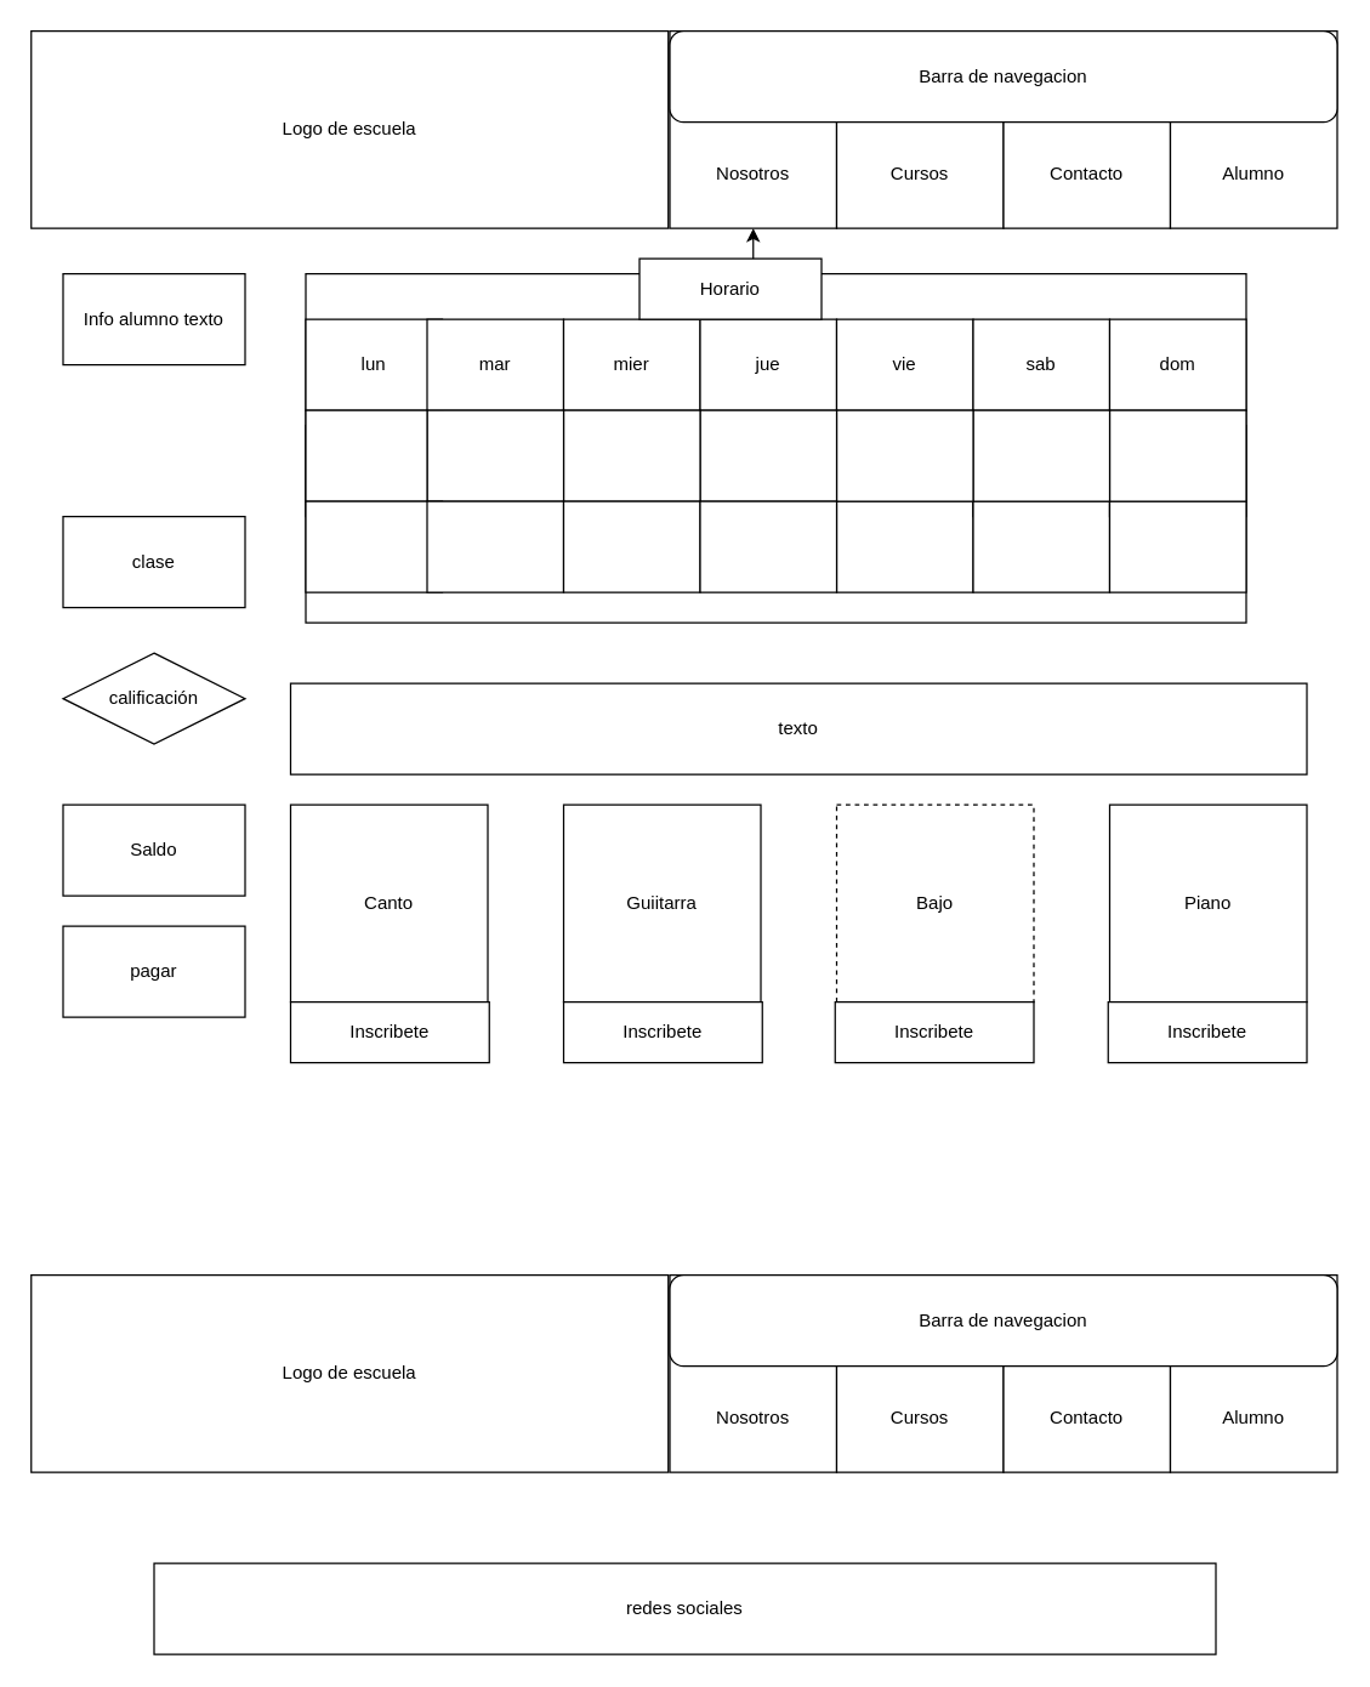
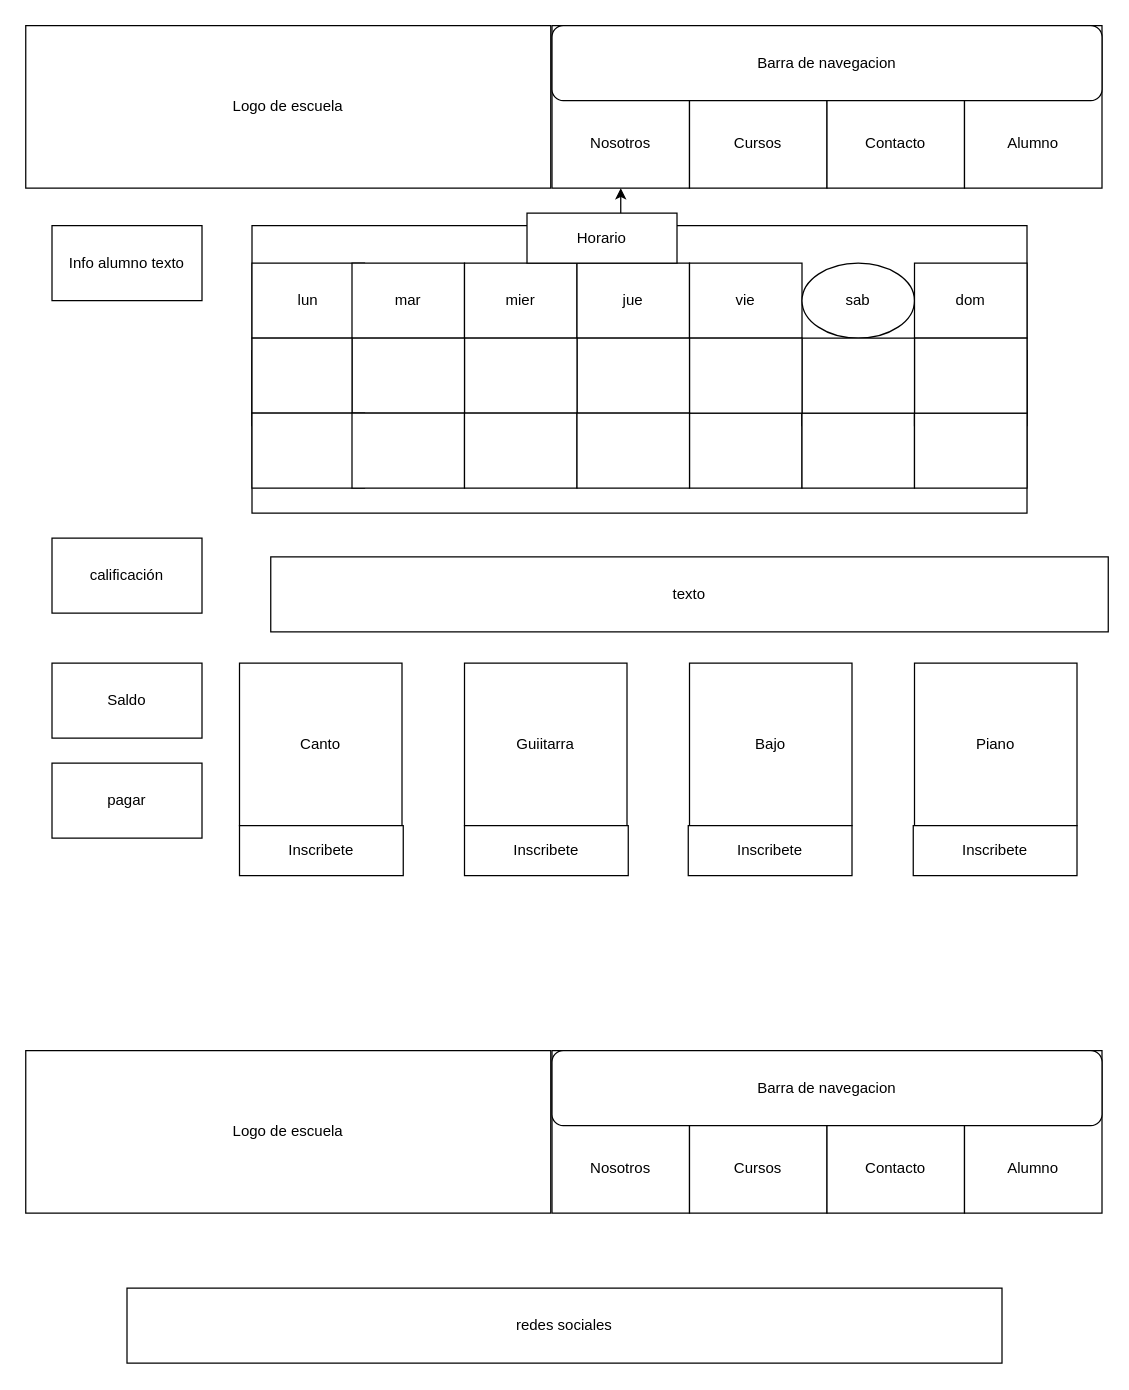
  <mxCell id="0" />
  <mxCell id="1" parent="0" />
  <mxCell id="2" value="Logo de escuela" style="rounded=0;whiteSpace=wrap;html=1;" vertex="1" parent="1"><mxGeometry x="20" width="420" height="130" as="geometry" y="20" /></mxCell>
  <mxCell id="3" value="&lt;div&gt;&lt;br&gt;&lt;/div&gt;&lt;div&gt;&lt;br&gt;&lt;/div&gt;&lt;div&gt;&lt;br&gt;&lt;/div&gt;&lt;div&gt;&lt;br&gt;&lt;/div&gt;Nosotros" style="rounded=0;whiteSpace=wrap;html=1;" vertex="1" parent="1"><mxGeometry x="441" width="110" height="130" as="geometry" y="20" /></mxCell>
  <mxCell id="4" value="&lt;div&gt;&lt;br&gt;&lt;/div&gt;&lt;div&gt;&lt;br&gt;&lt;/div&gt;&lt;div&gt;&lt;br&gt;&lt;/div&gt;&lt;div&gt;&lt;br&gt;&lt;/div&gt;&lt;div&gt;Cursos&lt;/div&gt;" style="rounded=0;whiteSpace=wrap;html=1;" vertex="1" parent="1"><mxGeometry x="551" width="110" height="130" as="geometry" y="20" /></mxCell>
  <mxCell id="5" value="&lt;div&gt;&lt;br&gt;&lt;/div&gt;&lt;div&gt;&lt;br&gt;&lt;/div&gt;&lt;div&gt;&lt;br&gt;&lt;/div&gt;&lt;div&gt;&lt;br&gt;&lt;/div&gt;&lt;div&gt;Contacto&lt;/div&gt;" style="rounded=0;whiteSpace=wrap;html=1;" vertex="1" parent="1"><mxGeometry x="661" width="110" height="130" as="geometry" y="20" /></mxCell>
  <mxCell id="6" value="&lt;div&gt;&lt;br&gt;&lt;/div&gt;&lt;div&gt;&lt;br&gt;&lt;/div&gt;&lt;div&gt;&lt;br&gt;&lt;/div&gt;&lt;div&gt;&lt;br&gt;&lt;/div&gt;&lt;div&gt;Alumno&lt;/div&gt;" style="rounded=0;whiteSpace=wrap;html=1;" vertex="1" parent="1"><mxGeometry x="771" width="110" height="130" as="geometry" y="20" /></mxCell>
  <mxCell id="7" value="Barra de navegacion" style="rounded=1;whiteSpace=wrap;html=1;" vertex="1" parent="1"><mxGeometry x="441" width="440" height="60" as="geometry" y="20" /></mxCell>
  <mxCell id="8" value="Logo de escuela" style="rounded=0;whiteSpace=wrap;html=1;" vertex="1" parent="1"><mxGeometry x="20" y="840" width="420" height="130" as="geometry" /></mxCell>
  <mxCell id="9" value="&lt;div&gt;&lt;br&gt;&lt;/div&gt;&lt;div&gt;&lt;br&gt;&lt;/div&gt;&lt;div&gt;&lt;br&gt;&lt;/div&gt;&lt;div&gt;&lt;br&gt;&lt;/div&gt;Nosotros" style="rounded=0;whiteSpace=wrap;html=1;" vertex="1" parent="1"><mxGeometry x="441" y="840" width="110" height="130" as="geometry" /></mxCell>
  <mxCell id="10" value="&lt;div&gt;&lt;br&gt;&lt;/div&gt;&lt;div&gt;&lt;br&gt;&lt;/div&gt;&lt;div&gt;&lt;br&gt;&lt;/div&gt;&lt;div&gt;&lt;br&gt;&lt;/div&gt;&lt;div&gt;Cursos&lt;/div&gt;" style="rounded=0;whiteSpace=wrap;html=1;" vertex="1" parent="1"><mxGeometry x="551" y="840" width="110" height="130" as="geometry" /></mxCell>
  <mxCell id="11" value="&lt;div&gt;&lt;br&gt;&lt;/div&gt;&lt;div&gt;&lt;br&gt;&lt;/div&gt;&lt;div&gt;&lt;br&gt;&lt;/div&gt;&lt;div&gt;&lt;br&gt;&lt;/div&gt;&lt;div&gt;Contacto&lt;/div&gt;" style="rounded=0;whiteSpace=wrap;html=1;" vertex="1" parent="1"><mxGeometry x="661" y="840" width="110" height="130" as="geometry" /></mxCell>
  <mxCell id="12" value="&lt;div&gt;&lt;br&gt;&lt;/div&gt;&lt;div&gt;&lt;br&gt;&lt;/div&gt;&lt;div&gt;&lt;br&gt;&lt;/div&gt;&lt;div&gt;&lt;br&gt;&lt;/div&gt;&lt;div&gt;Alumno&lt;/div&gt;" style="rounded=0;whiteSpace=wrap;html=1;" vertex="1" parent="1"><mxGeometry x="771" y="840" width="110" height="130" as="geometry" /></mxCell>
  <mxCell id="13" value="Barra de navegacion" style="rounded=1;whiteSpace=wrap;html=1;" vertex="1" parent="1"><mxGeometry x="441" y="840" width="440" height="60" as="geometry" /></mxCell>
  <mxCell id="14" value="redes sociales" style="rounded=0;whiteSpace=wrap;html=1;" vertex="1" parent="1"><mxGeometry x="101" y="1030" width="700" height="60" as="geometry" /></mxCell>
  <mxCell id="15" value="Info alumno texto" style="rounded=0;whiteSpace=wrap;html=1;" vertex="1" parent="1"><mxGeometry x="41" y="180" width="120" height="60" as="geometry" /></mxCell>
- <mxCell id="16" value="clase" style="rounded=0;whiteSpace=wrap;html=1;" vertex="1" parent="1"><mxGeometry x="41" y="340" width="120" height="60" as="geometry" /></mxCell>
  <mxCell id="17" value="horario" style="rounded=0;whiteSpace=wrap;html=1;" vertex="1" parent="1"><mxGeometry x="201" y="180" width="620" height="230" as="geometry" /></mxCell>
  <mxCell id="18" value="" style="rounded=0;whiteSpace=wrap;html=1;" vertex="1" parent="1"><mxGeometry x="201" y="280" width="90" height="60" as="geometry" /></mxCell>
  <mxCell id="19" value="" style="rounded=0;whiteSpace=wrap;html=1;" vertex="1" parent="1"><mxGeometry x="281" y="280" width="90" height="60" as="geometry" /></mxCell>
  <mxCell id="20" value="" style="rounded=0;whiteSpace=wrap;html=1;" vertex="1" parent="1"><mxGeometry x="371" y="280" width="90" height="60" as="geometry" /></mxCell>
  <mxCell id="21" value="" style="rounded=0;whiteSpace=wrap;html=1;" vertex="1" parent="1"><mxGeometry x="461" y="280" width="90" height="60" as="geometry" /></mxCell>
  <mxCell id="22" value="" style="rounded=0;whiteSpace=wrap;html=1;" vertex="1" parent="1"><mxGeometry x="551" y="280" width="90" height="60" as="geometry" /></mxCell>
  <mxCell id="23" value="" style="rounded=0;whiteSpace=wrap;html=1;" vertex="1" parent="1"><mxGeometry x="551" y="330" width="90" height="60" as="geometry" /></mxCell>
  <mxCell id="24" value="" style="rounded=0;whiteSpace=wrap;html=1;" vertex="1" parent="1"><mxGeometry x="641" y="280" width="90" height="60" as="geometry" /></mxCell>
  <mxCell id="25" value="" style="rounded=0;whiteSpace=wrap;html=1;" vertex="1" parent="1"><mxGeometry x="641" y="330" width="90" height="60" as="geometry" /></mxCell>
  <mxCell id="26" value="" style="rounded=0;whiteSpace=wrap;html=1;" vertex="1" parent="1"><mxGeometry x="731" y="280" width="90" height="60" as="geometry" /></mxCell>
  <mxCell id="27" value="" style="rounded=0;whiteSpace=wrap;html=1;" vertex="1" parent="1"><mxGeometry x="731" y="330" width="90" height="60" as="geometry" /></mxCell>
  <mxCell id="28" value="lun" style="rounded=0;whiteSpace=wrap;html=1;" vertex="1" parent="1"><mxGeometry x="201" y="210" width="90" height="60" as="geometry" /></mxCell>
  <mxCell id="29" value="mar" style="rounded=0;whiteSpace=wrap;html=1;" vertex="1" parent="1"><mxGeometry x="281" y="210" width="90" height="60" as="geometry" /></mxCell>
  <mxCell id="30" value="mier" style="rounded=0;whiteSpace=wrap;html=1;" vertex="1" parent="1"><mxGeometry x="371" y="210" width="90" height="60" as="geometry" /></mxCell>
  <mxCell id="31" value="" style="edgeStyle=orthogonalEdgeStyle;rounded=0;orthogonalLoop=1;jettySize=auto;html=1;" edge="1" parent="1" source="32" target="3"><mxGeometry relative="1" as="geometry" /></mxCell>
  <mxCell id="32" value="jue" style="rounded=0;whiteSpace=wrap;html=1;" vertex="1" parent="1"><mxGeometry x="461" y="210" width="90" height="60" as="geometry" /></mxCell>
  <mxCell id="33" value="vie" style="rounded=0;whiteSpace=wrap;html=1;" vertex="1" parent="1"><mxGeometry x="551" y="210" width="90" height="60" as="geometry" /></mxCell>
- <mxCell id="34" value="sab" style="rounded=0;whiteSpace=wrap;html=1;" vertex="1" parent="1"><mxGeometry x="641" y="210" width="90" height="60" as="geometry" /></mxCell>
+ <mxCell id="34" value="sab" style="ellipse;whiteSpace=wrap;html=1;" vertex="1" parent="1"><mxGeometry x="641" y="210" width="90" height="60" as="geometry" /></mxCell>
  <mxCell id="35" value="dom" style="rounded=0;whiteSpace=wrap;html=1;" vertex="1" parent="1"><mxGeometry x="731" y="210" width="90" height="60" as="geometry" /></mxCell>
  <mxCell id="36" value="" style="rounded=0;whiteSpace=wrap;html=1;" vertex="1" parent="1"><mxGeometry x="731" y="270" width="90" height="60" as="geometry" /></mxCell>
  <mxCell id="37" value="" style="rounded=0;whiteSpace=wrap;html=1;" vertex="1" parent="1"><mxGeometry x="641" y="270" width="90" height="60" as="geometry" /></mxCell>
  <mxCell id="38" value="" style="rounded=0;whiteSpace=wrap;html=1;" vertex="1" parent="1"><mxGeometry x="551" y="270" width="90" height="60" as="geometry" /></mxCell>
  <mxCell id="39" value="" style="rounded=0;whiteSpace=wrap;html=1;" vertex="1" parent="1"><mxGeometry x="461" y="270" width="90" height="60" as="geometry" /></mxCell>
  <mxCell id="40" value="" style="rounded=0;whiteSpace=wrap;html=1;" vertex="1" parent="1"><mxGeometry x="371" y="270" width="90" height="60" as="geometry" /></mxCell>
  <mxCell id="41" value="" style="rounded=0;whiteSpace=wrap;html=1;" vertex="1" parent="1"><mxGeometry x="281" y="270" width="90" height="60" as="geometry" /></mxCell>
  <mxCell id="42" value="" style="rounded=0;whiteSpace=wrap;html=1;" vertex="1" parent="1"><mxGeometry x="201" y="270" width="80" height="60" as="geometry" /></mxCell>
  <mxCell id="43" value="" style="rounded=0;whiteSpace=wrap;html=1;" vertex="1" parent="1"><mxGeometry x="201" y="330" width="90" height="60" as="geometry" /></mxCell>
  <mxCell id="44" value="" style="rounded=0;whiteSpace=wrap;html=1;" vertex="1" parent="1"><mxGeometry x="281" y="330" width="90" height="60" as="geometry" /></mxCell>
  <mxCell id="45" value="" style="rounded=0;whiteSpace=wrap;html=1;" vertex="1" parent="1"><mxGeometry x="371" y="330" width="90" height="60" as="geometry" /></mxCell>
  <mxCell id="46" value="" style="rounded=0;whiteSpace=wrap;html=1;" vertex="1" parent="1"><mxGeometry x="461" y="330" width="90" height="60" as="geometry" /></mxCell>
  <mxCell id="47" value="Horario" style="rounded=0;whiteSpace=wrap;html=1;" vertex="1" parent="1"><mxGeometry x="421" y="170" width="120" height="40" as="geometry" /></mxCell>
  <mxCell id="48" value="Saldo" style="rounded=0;whiteSpace=wrap;html=1;" vertex="1" parent="1"><mxGeometry x="41" y="530" width="120" height="60" as="geometry" /></mxCell>
  <mxCell id="49" value="pagar" style="rounded=0;whiteSpace=wrap;html=1;" vertex="1" parent="1"><mxGeometry x="41" y="610" width="120" height="60" as="geometry" /></mxCell>
- <mxCell id="50" value="calificación" style="rhombus;whiteSpace=wrap;html=1;" vertex="1" parent="1"><mxGeometry x="41" y="430" width="120" height="60" as="geometry" /></mxCell>
- <mxCell id="51" value="texto" style="rounded=0;whiteSpace=wrap;html=1;" vertex="1" parent="1"><mxGeometry x="191" y="450" width="670" height="60" as="geometry" /></mxCell>
+ <mxCell id="50" value="calificación" style="rounded=0;whiteSpace=wrap;html=1;" vertex="1" parent="1"><mxGeometry x="41" y="430" width="120" height="60" as="geometry" /></mxCell>
+ <mxCell id="51" value="texto" style="rounded=0;whiteSpace=wrap;html=1;" vertex="1" parent="1"><mxGeometry x="216" y="445" width="670" height="60" as="geometry" /></mxCell>
  <mxCell id="52" value="Canto" style="whiteSpace=wrap;html=1;aspect=fixed;" vertex="1" parent="1"><mxGeometry x="191" y="530" width="130" height="130" as="geometry" /></mxCell>
  <mxCell id="53" value="Guiitarra" style="whiteSpace=wrap;html=1;aspect=fixed;" vertex="1" parent="1"><mxGeometry x="371" y="530" width="130" height="130" as="geometry" /></mxCell>
- <mxCell id="54" value="Bajo" style="whiteSpace=wrap;html=1;aspect=fixed;dashed=1;" vertex="1" parent="1"><mxGeometry x="551" y="530" width="130" height="130" as="geometry" /></mxCell>
+ <mxCell id="54" value="Bajo" style="whiteSpace=wrap;html=1;aspect=fixed;" vertex="1" parent="1"><mxGeometry x="551" y="530" width="130" height="130" as="geometry" /></mxCell>
  <mxCell id="55" value="Piano" style="whiteSpace=wrap;html=1;aspect=fixed;" vertex="1" parent="1"><mxGeometry x="731" y="530" width="130" height="130" as="geometry" /></mxCell>
  <mxCell id="56" value="Inscri&lt;span style=&quot;color: rgba(0, 0, 0, 0); font-family: monospace; font-size: 0px; text-align: start; text-wrap: nowrap;&quot;&gt;%3CmxGraphModel%3E%3Croot%3E%3CmxCell%20id%3D%220%22%2F%3E%3CmxCell%20id%3D%221%22%20parent%3D%220%22%2F%3E%3CmxCell%20id%3D%222%22%20value%3D%22Teclado%22%20style%3D%22whiteSpace%3Dwrap%3Bhtml%3D1%3Baspect%3Dfixed%3B%22%20vertex%3D%221%22%20parent%3D%221%22%3E%3CmxGeometry%20x%3D%22119%22%20y%3D%22740%22%20width%3D%22130%22%20height%3D%22130%22%20as%3D%22geometry%22%2F%3E%3C%2FmxCell%3E%3C%2Froot%3E%3C%2FmxGraphModel%3E&lt;/span&gt;bete&lt;span style=&quot;color: rgba(0, 0, 0, 0); font-family: monospace; font-size: 0px; text-align: start; text-wrap: nowrap;&quot;&gt;%3CmxGraphModel%3E%3Croot%3E%3CmxCell%20id%3D%220%22%2F%3E%3CmxCell%20id%3D%221%22%20parent%3D%220%22%2F%3E%3CmxCell%20id%3D%222%22%20value%3D%22Teclado%22%20style%3D%22whiteSpace%3Dwrap%3Bhtml%3D1%3Baspect%3Dfixed%3B%22%20vertex%3D%221%22%20parent%3D%221%22%3E%3CmxGeometry%20x%3D%22119%22%20y%3D%22740%22%20width%3D%22130%22%20height%3D%22130%22%20as%3D%22geometry%22%2F%3E%3C%2FmxCell%3E%3C%2Froot%3E%3C%2FmxGraphModel%3E&lt;/span&gt;" style="rounded=0;whiteSpace=wrap;html=1;" vertex="1" parent="1"><mxGeometry x="191" y="660" width="131" height="40" as="geometry" /></mxCell>
  <mxCell id="57" value="Inscri&lt;span style=&quot;color: rgba(0, 0, 0, 0); font-family: monospace; font-size: 0px; text-align: start; text-wrap: nowrap;&quot;&gt;%3CmxGraphModel%3E%3Croot%3E%3CmxCell%20id%3D%220%22%2F%3E%3CmxCell%20id%3D%221%22%20parent%3D%220%22%2F%3E%3CmxCell%20id%3D%222%22%20value%3D%22Teclado%22%20style%3D%22whiteSpace%3Dwrap%3Bhtml%3D1%3Baspect%3Dfixed%3B%22%20vertex%3D%221%22%20parent%3D%221%22%3E%3CmxGeometry%20x%3D%22119%22%20y%3D%22740%22%20width%3D%22130%22%20height%3D%22130%22%20as%3D%22geometry%22%2F%3E%3C%2FmxCell%3E%3C%2Froot%3E%3C%2FmxGraphModel%3E&lt;/span&gt;bete&lt;span style=&quot;color: rgba(0, 0, 0, 0); font-family: monospace; font-size: 0px; text-align: start; text-wrap: nowrap;&quot;&gt;%3CmxGraphModel%3E%3Croot%3E%3CmxCell%20id%3D%220%22%2F%3E%3CmxCell%20id%3D%221%22%20parent%3D%220%22%2F%3E%3CmxCell%20id%3D%222%22%20value%3D%22Teclado%22%20style%3D%22whiteSpace%3Dwrap%3Bhtml%3D1%3Baspect%3Dfixed%3B%22%20vertex%3D%221%22%20parent%3D%221%22%3E%3CmxGeometry%20x%3D%22119%22%20y%3D%22740%22%20width%3D%22130%22%20height%3D%22130%22%20as%3D%22geometry%22%2F%3E%3C%2FmxCell%3E%3C%2Froot%3E%3C%2FmxGraphModel%3E&lt;/span&gt;" style="rounded=0;whiteSpace=wrap;html=1;" vertex="1" parent="1"><mxGeometry x="371" y="660" width="131" height="40" as="geometry" /></mxCell>
  <mxCell id="58" value="Inscri&lt;span style=&quot;color: rgba(0, 0, 0, 0); font-family: monospace; font-size: 0px; text-align: start; text-wrap: nowrap;&quot;&gt;%3CmxGraphModel%3E%3Croot%3E%3CmxCell%20id%3D%220%22%2F%3E%3CmxCell%20id%3D%221%22%20parent%3D%220%22%2F%3E%3CmxCell%20id%3D%222%22%20value%3D%22Teclado%22%20style%3D%22whiteSpace%3Dwrap%3Bhtml%3D1%3Baspect%3Dfixed%3B%22%20vertex%3D%221%22%20parent%3D%221%22%3E%3CmxGeometry%20x%3D%22119%22%20y%3D%22740%22%20width%3D%22130%22%20height%3D%22130%22%20as%3D%22geometry%22%2F%3E%3C%2FmxCell%3E%3C%2Froot%3E%3C%2FmxGraphModel%3E&lt;/span&gt;bete&lt;span style=&quot;color: rgba(0, 0, 0, 0); font-family: monospace; font-size: 0px; text-align: start; text-wrap: nowrap;&quot;&gt;%3CmxGraphModel%3E%3Croot%3E%3CmxCell%20id%3D%220%22%2F%3E%3CmxCell%20id%3D%221%22%20parent%3D%220%22%2F%3E%3CmxCell%20id%3D%222%22%20value%3D%22Teclado%22%20style%3D%22whiteSpace%3Dwrap%3Bhtml%3D1%3Baspect%3Dfixed%3B%22%20vertex%3D%221%22%20parent%3D%221%22%3E%3CmxGeometry%20x%3D%22119%22%20y%3D%22740%22%20width%3D%22130%22%20height%3D%22130%22%20as%3D%22geometry%22%2F%3E%3C%2FmxCell%3E%3C%2Froot%3E%3C%2FmxGraphModel%3E&lt;/span&gt;" style="rounded=0;whiteSpace=wrap;html=1;" vertex="1" parent="1"><mxGeometry x="550" y="660" width="131" height="40" as="geometry" /></mxCell>
  <mxCell id="59" value="Inscri&lt;span style=&quot;color: rgba(0, 0, 0, 0); font-family: monospace; font-size: 0px; text-align: start; text-wrap: nowrap;&quot;&gt;%3CmxGraphModel%3E%3Croot%3E%3CmxCell%20id%3D%220%22%2F%3E%3CmxCell%20id%3D%221%22%20parent%3D%220%22%2F%3E%3CmxCell%20id%3D%222%22%20value%3D%22Teclado%22%20style%3D%22whiteSpace%3Dwrap%3Bhtml%3D1%3Baspect%3Dfixed%3B%22%20vertex%3D%221%22%20parent%3D%221%22%3E%3CmxGeometry%20x%3D%22119%22%20y%3D%22740%22%20width%3D%22130%22%20height%3D%22130%22%20as%3D%22geometry%22%2F%3E%3C%2FmxCell%3E%3C%2Froot%3E%3C%2FmxGraphModel%3E&lt;/span&gt;bete&lt;span style=&quot;color: rgba(0, 0, 0, 0); font-family: monospace; font-size: 0px; text-align: start; text-wrap: nowrap;&quot;&gt;%3CmxGraphModel%3E%3Croot%3E%3CmxCell%20id%3D%220%22%2F%3E%3CmxCell%20id%3D%221%22%20parent%3D%220%22%2F%3E%3CmxCell%20id%3D%222%22%20value%3D%22Teclado%22%20style%3D%22whiteSpace%3Dwrap%3Bhtml%3D1%3Baspect%3Dfixed%3B%22%20vertex%3D%221%22%20parent%3D%221%22%3E%3CmxGeometry%20x%3D%22119%22%20y%3D%22740%22%20width%3D%22130%22%20height%3D%22130%22%20as%3D%22geometry%22%2F%3E%3C%2FmxCell%3E%3C%2Froot%3E%3C%2FmxGraphModel%3E&lt;/span&gt;" style="rounded=0;whiteSpace=wrap;html=1;" vertex="1" parent="1"><mxGeometry x="730" y="660" width="131" height="40" as="geometry" /></mxCell>
